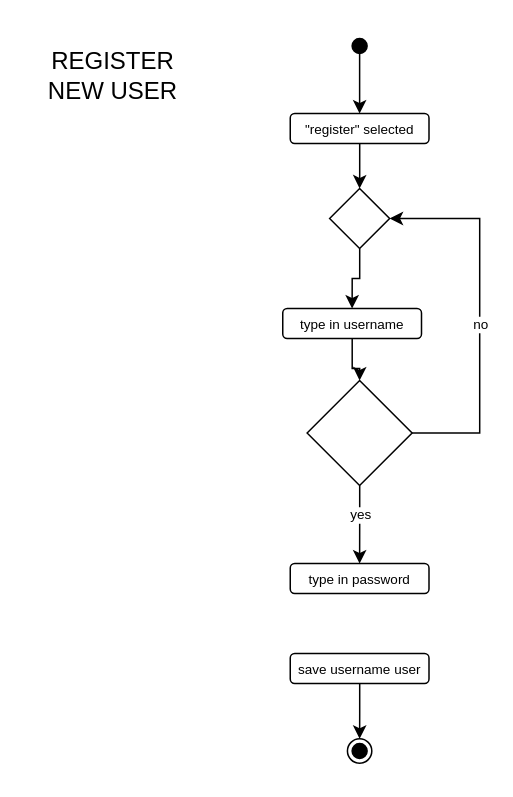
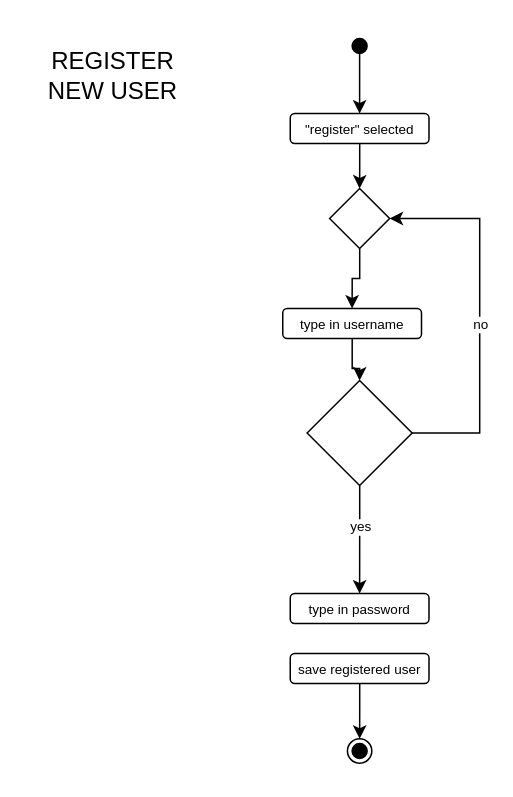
  <mxCell id="0" />
  <mxCell id="1" parent="0" />
  <mxCell id="2" style="edgeStyle=orthogonalEdgeStyle;rounded=0;orthogonalLoop=1;jettySize=auto;html=1;entryX=0.5;entryY=0;entryDx=0;entryDy=0;fontSize=14;" parent="1" source="3" target="20" edge="1"><mxGeometry relative="1" as="geometry" /></mxCell>
  <mxCell id="3" value="" style="ellipse;whiteSpace=wrap;html=1;aspect=fixed;fillColor=#000000;" parent="1" vertex="1"><mxGeometry x="234.25" y="25" width="10" height="10" as="geometry" /></mxCell>
  <mxCell id="4" value="&lt;font style=&quot;font-size: 16px;&quot;&gt;REGISTER NEW USER&lt;/font&gt;" style="text;html=1;strokeColor=none;fillColor=none;align=center;verticalAlign=middle;whiteSpace=wrap;rounded=0;" parent="1" vertex="1"><mxGeometry x="20" y="20" width="110" height="60" as="geometry" /></mxCell>
  <mxCell id="5" style="edgeStyle=orthogonalEdgeStyle;rounded=0;orthogonalLoop=1;jettySize=auto;html=1;entryX=0.5;entryY=0;entryDx=0;entryDy=0;fontSize=9;" parent="1" source="6" target="13" edge="1"><mxGeometry relative="1" as="geometry" /></mxCell>
  <mxCell id="6" value="&lt;font style=&quot;font-size: 9px;&quot;&gt;type in username&lt;/font&gt;" style="rounded=1;whiteSpace=wrap;html=1;fillColor=none;" parent="1" vertex="1"><mxGeometry x="188" y="205" width="92.5" height="20" as="geometry" /></mxCell>
  <mxCell id="7" style="edgeStyle=orthogonalEdgeStyle;rounded=0;orthogonalLoop=1;jettySize=auto;html=1;entryX=0.5;entryY=0;entryDx=0;entryDy=0;fontSize=14;" parent="1" source="8" target="6" edge="1"><mxGeometry relative="1" as="geometry" /></mxCell>
  <mxCell id="8" value="" style="rhombus;whiteSpace=wrap;html=1;fontSize=14;fillColor=none;" parent="1" vertex="1"><mxGeometry x="219.25" y="125" width="40" height="40" as="geometry" /></mxCell>
  <mxCell id="9" style="edgeStyle=orthogonalEdgeStyle;rounded=0;orthogonalLoop=1;jettySize=auto;html=1;exitX=1;exitY=0.5;exitDx=0;exitDy=0;entryX=1;entryY=0.5;entryDx=0;entryDy=0;fontSize=9;" parent="1" source="13" target="8" edge="1"><mxGeometry relative="1" as="geometry"><Array as="points"><mxPoint x="319.25" y="288" /><mxPoint x="319.25" y="145" /></Array></mxGeometry></mxCell>
  <mxCell id="10" value="no" style="edgeLabel;html=1;align=center;verticalAlign=middle;resizable=0;points=[];fontSize=9;" parent="9" vertex="1" connectable="0"><mxGeometry x="0.033" relative="1" as="geometry"><mxPoint y="10" as="offset" /></mxGeometry></mxCell>
  <mxCell id="11" style="edgeStyle=orthogonalEdgeStyle;rounded=0;orthogonalLoop=1;jettySize=auto;html=1;entryX=0.5;entryY=0;entryDx=0;entryDy=0;fontSize=9;" parent="1" source="13" target="14" edge="1"><mxGeometry relative="1" as="geometry"><mxPoint x="239.25" y="345" as="targetPoint" /><Array as="points"><mxPoint x="239.25" y="345" /><mxPoint x="239.25" y="345" /></Array></mxGeometry></mxCell>
  <mxCell id="12" value="yes" style="edgeLabel;html=1;align=center;verticalAlign=middle;resizable=0;points=[];fontSize=9;" parent="11" vertex="1" connectable="0"><mxGeometry x="-0.236" relative="1" as="geometry"><mxPoint as="offset" /></mxGeometry></mxCell>
  <mxCell id="13" value="" style="rhombus;whiteSpace=wrap;html=1;fontSize=14;fillColor=none;horizontal=1;verticalAlign=middle;" parent="1" vertex="1"><mxGeometry x="204.25" y="253" width="70" height="70" as="geometry" /></mxCell>
- <mxCell id="14" value="&lt;font style=&quot;font-size: 9px;&quot;&gt;type in password&lt;/font&gt;" style="rounded=1;whiteSpace=wrap;html=1;fillColor=none;" parent="1" vertex="1"><mxGeometry x="193" y="375" width="92.5" height="20" as="geometry" /></mxCell>
+ <mxCell id="14" value="&lt;font style=&quot;font-size: 9px;&quot;&gt;type in password&lt;/font&gt;" style="rounded=1;whiteSpace=wrap;html=1;fillColor=none;" parent="1" vertex="1"><mxGeometry x="193" y="395" width="92.5" height="20" as="geometry" /></mxCell>
  <mxCell id="15" style="edgeStyle=orthogonalEdgeStyle;rounded=0;orthogonalLoop=1;jettySize=auto;html=1;entryX=0.5;entryY=0;entryDx=0;entryDy=0;fontSize=9;" parent="1" source="16" target="18" edge="1"><mxGeometry relative="1" as="geometry" /></mxCell>
- <mxCell id="16" value="&lt;font style=&quot;font-size: 9px;&quot;&gt;save username user&lt;/font&gt;" style="rounded=1;whiteSpace=wrap;html=1;fillColor=none;" parent="1" vertex="1"><mxGeometry x="193" y="435" width="92.5" height="20" as="geometry" /></mxCell>
+ <mxCell id="16" value="&lt;font style=&quot;font-size: 9px;&quot;&gt;save registered user&lt;/font&gt;" style="rounded=1;whiteSpace=wrap;html=1;fillColor=none;" parent="1" vertex="1"><mxGeometry x="193" y="435" width="92.5" height="20" as="geometry" /></mxCell>
  <mxCell id="17" value="" style="ellipse;whiteSpace=wrap;html=1;aspect=fixed;fillColor=#000000;" parent="1" vertex="1"><mxGeometry x="234.25" y="495" width="10" height="10" as="geometry" /></mxCell>
  <mxCell id="18" value="" style="ellipse;whiteSpace=wrap;html=1;aspect=fixed;fontSize=9;fillColor=none;" parent="1" vertex="1"><mxGeometry x="231.13" y="491.88" width="16.25" height="16.25" as="geometry" /></mxCell>
  <mxCell id="19" style="edgeStyle=orthogonalEdgeStyle;rounded=0;orthogonalLoop=1;jettySize=auto;html=1;entryX=0.5;entryY=0;entryDx=0;entryDy=0;fontSize=9;" parent="1" source="20" target="8" edge="1"><mxGeometry relative="1" as="geometry" /></mxCell>
  <mxCell id="20" value="&lt;font style=&quot;font-size: 9px;&quot;&gt;&quot;register&quot; selected&lt;/font&gt;" style="rounded=1;whiteSpace=wrap;html=1;fillColor=none;" parent="1" vertex="1"><mxGeometry x="193" y="75" width="92.5" height="20" as="geometry" /></mxCell>
